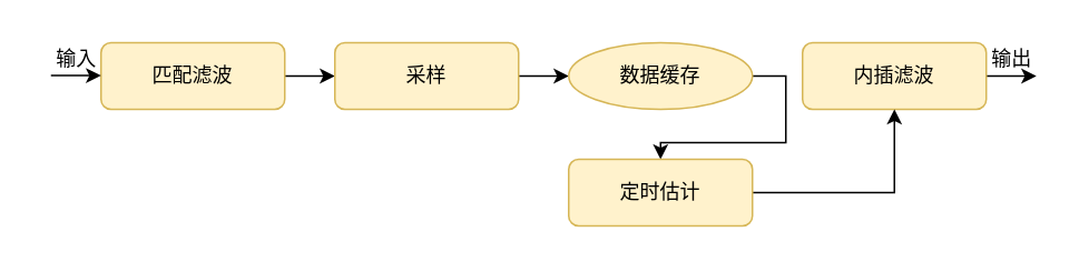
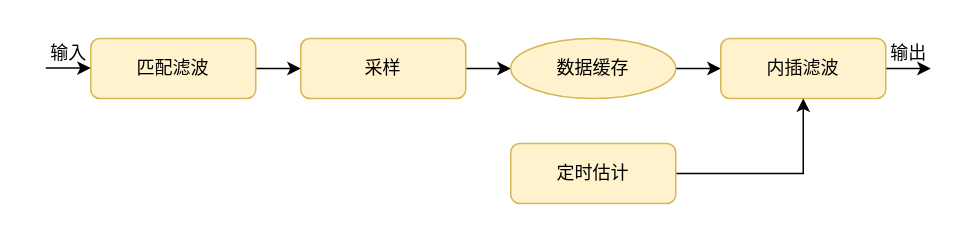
  <mxCell id="0" />
  <mxCell id="1" parent="0" />
  <mxCell id="2" style="edgeStyle=orthogonalEdgeStyle;rounded=0;orthogonalLoop=1;jettySize=auto;html=1;exitX=1;exitY=0.5;exitDx=0;exitDy=0;entryX=0;entryY=0.5;entryDx=0;entryDy=0;" edge="1" parent="1" source="3" target="5"><mxGeometry relative="1" as="geometry" /></mxCell>
  <mxCell id="3" value="匹配滤波" style="rounded=1;whiteSpace=wrap;html=1;fillColor=#fff2cc;strokeColor=#d6b656;" vertex="1" parent="1"><mxGeometry x="60" y="25" width="110" height="40" as="geometry" /></mxCell>
  <mxCell id="4" style="edgeStyle=orthogonalEdgeStyle;rounded=0;orthogonalLoop=1;jettySize=auto;html=1;exitX=1;exitY=0.5;exitDx=0;exitDy=0;" edge="1" parent="1" source="5" target="7"><mxGeometry relative="1" as="geometry" /></mxCell>
  <mxCell id="5" value="采样" style="rounded=1;whiteSpace=wrap;html=1;fillColor=#fff2cc;strokeColor=#d6b656;" vertex="1" parent="1"><mxGeometry x="200" y="25" width="110" height="40" as="geometry" /></mxCell>
- <mxCell id="6" style="edgeStyle=orthogonalEdgeStyle;rounded=0;orthogonalLoop=1;jettySize=auto;html=1;exitX=1;exitY=0.5;exitDx=0;exitDy=0;" edge="1" parent="1" source="7" target="11"><mxGeometry relative="1" as="geometry" /></mxCell>
+ <mxCell id="6" style="edgeStyle=orthogonalEdgeStyle;rounded=0;orthogonalLoop=1;jettySize=auto;html=1;exitX=1;exitY=0.5;exitDx=0;exitDy=0;entryX=0;entryY=0.5;entryDx=0;entryDy=0;" edge="1" parent="1" source="7" target="9"><mxGeometry relative="1" as="geometry" /></mxCell>
  <mxCell id="7" value="数据缓存" style="ellipse;whiteSpace=wrap;html=1;fillColor=#fff2cc;strokeColor=#d6b656;" vertex="1" parent="1"><mxGeometry x="340" y="25" width="110" height="40" as="geometry" /></mxCell>
  <mxCell id="8" style="edgeStyle=orthogonalEdgeStyle;rounded=0;orthogonalLoop=1;jettySize=auto;html=1;exitX=1;exitY=0.5;exitDx=0;exitDy=0;" edge="1" parent="1" source="9"><mxGeometry relative="1" as="geometry"><mxPoint x="620" y="45" as="targetPoint" /></mxGeometry></mxCell>
  <mxCell id="9" value="内插滤波" style="rounded=1;whiteSpace=wrap;html=1;fillColor=#fff2cc;strokeColor=#d6b656;" vertex="1" parent="1"><mxGeometry x="480" y="25" width="110" height="40" as="geometry" /></mxCell>
  <mxCell id="10" style="edgeStyle=orthogonalEdgeStyle;rounded=0;orthogonalLoop=1;jettySize=auto;html=1;exitX=1;exitY=0.5;exitDx=0;exitDy=0;entryX=0.5;entryY=1;entryDx=0;entryDy=0;" edge="1" parent="1" source="11" target="9"><mxGeometry relative="1" as="geometry" /></mxCell>
  <mxCell id="11" value="定时估计" style="rounded=1;whiteSpace=wrap;html=1;fillColor=#fff2cc;strokeColor=#d6b656;" vertex="1" parent="1"><mxGeometry x="340" y="95" width="110" height="40" as="geometry" /></mxCell>
  <mxCell id="12" value="输入" style="text;html=1;align=center;verticalAlign=middle;resizable=0;points=[];autosize=1;strokeColor=none;fillColor=none;" vertex="1" parent="1"><mxGeometry x="20" y="20" width="50" height="30" as="geometry" /></mxCell>
  <mxCell id="13" value="输出" style="text;html=1;align=center;verticalAlign=middle;resizable=0;points=[];autosize=1;strokeColor=none;fillColor=none;" vertex="1" parent="1"><mxGeometry x="580" y="20" width="50" height="30" as="geometry" /></mxCell>
  <mxCell id="14" style="edgeStyle=orthogonalEdgeStyle;rounded=0;orthogonalLoop=1;jettySize=auto;html=1;exitX=1;exitY=0.5;exitDx=0;exitDy=0;entryX=0;entryY=0.5;entryDx=0;entryDy=0;" edge="1" parent="1"><mxGeometry relative="1" as="geometry"><mxPoint x="30" y="44.71" as="sourcePoint" /><mxPoint x="60" y="44.71" as="targetPoint" /></mxGeometry></mxCell>
